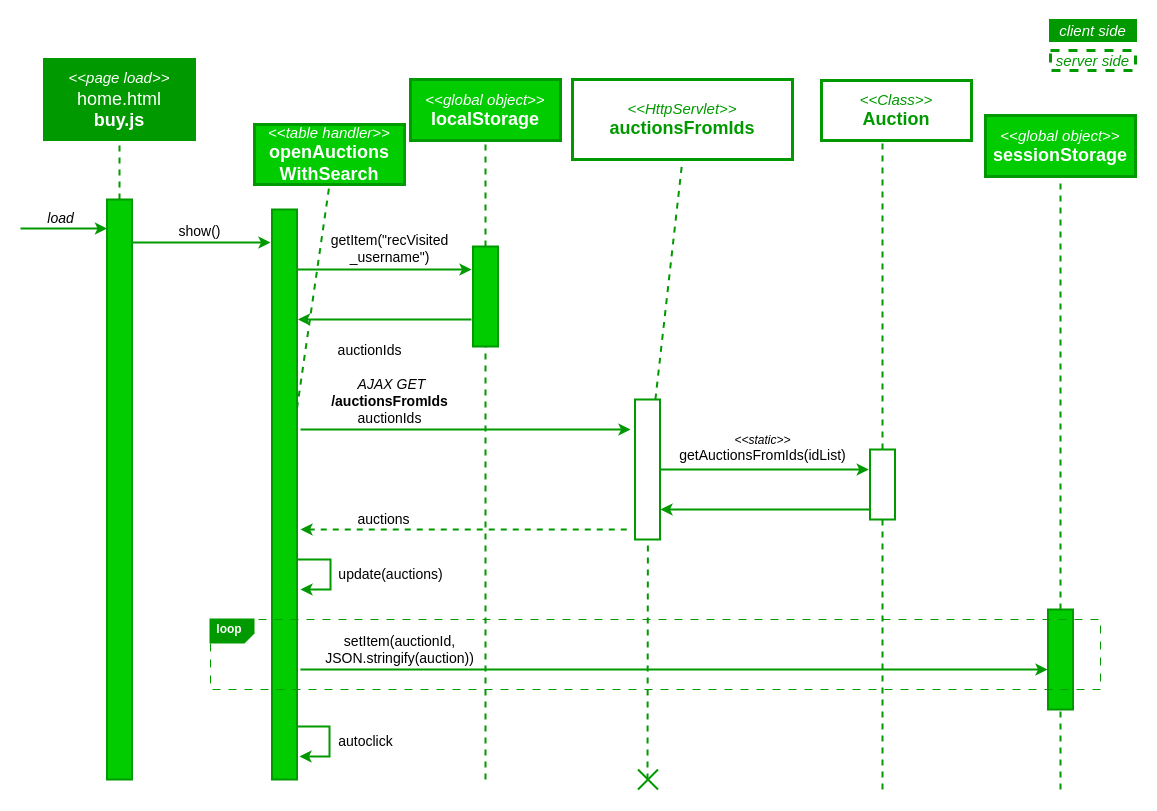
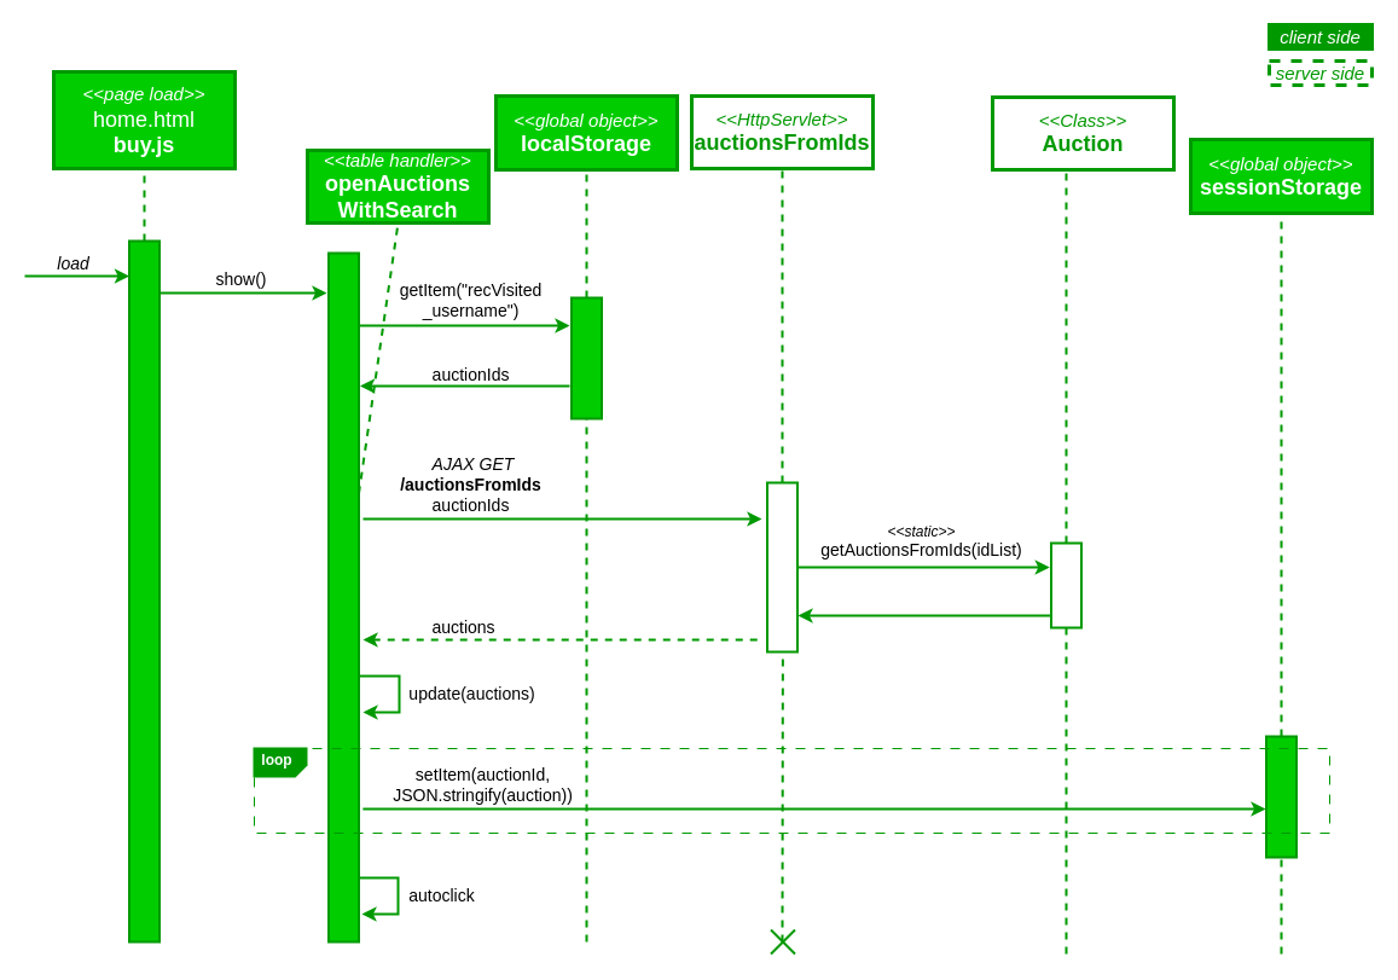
  <mxCell id="0" />
  <mxCell id="1" parent="0" />
  <mxCell id="2" value="" style="rounded=0;whiteSpace=wrap;html=1;fillColor=#00CC00;strokeWidth=2;strokeColor=#009900;" parent="1" vertex="1"><mxGeometry x="1047.5" y="609" width="25" height="100" as="geometry" /></mxCell>
  <mxCell id="3" value="" style="rounded=0;whiteSpace=wrap;html=1;fillColor=#00CC00;strokeWidth=2;strokeColor=#009900;" parent="1" vertex="1"><mxGeometry x="271.5" y="209" width="25" height="570" as="geometry" /></mxCell>
  <mxCell id="4" value="&lt;font color=&quot;#009900&quot; style=&quot;&quot;&gt;&lt;b style=&quot;&quot;&gt;&lt;br&gt;&lt;/b&gt;&lt;/font&gt;" style="rounded=0;whiteSpace=wrap;html=1;strokeWidth=1;fillColor=none;strokeColor=#009900;dashed=1;dashPattern=8 8;" parent="1" vertex="1"><mxGeometry x="210" y="619" width="890" height="70" as="geometry" /></mxCell>
- <mxCell id="5" value="&lt;i style=&quot;border-color: var(--border-color); color: rgb(0, 153, 0);&quot;&gt;&lt;font style=&quot;border-color: var(--border-color); font-size: 15px;&quot;&gt;&amp;lt;&amp;lt;HttpServlet&amp;gt;&amp;gt;&lt;/font&gt;&lt;/i&gt;&lt;font color=&quot;#009900&quot; style=&quot;&quot;&gt;&lt;b style=&quot;&quot;&gt;&lt;br&gt;&lt;font style=&quot;font-size: 18px;&quot;&gt;auctionsFromIds&lt;/font&gt;&lt;br&gt;&lt;/b&gt;&lt;/font&gt;" style="rounded=0;whiteSpace=wrap;html=1;strokeWidth=3;fillColor=default;strokeColor=#009900;" parent="1" vertex="1"><mxGeometry x="572" y="79" width="220" height="80" as="geometry" /></mxCell>
+ <mxCell id="5" value="&lt;i style=&quot;border-color: var(--border-color); color: rgb(0, 153, 0);&quot;&gt;&lt;font style=&quot;border-color: var(--border-color); font-size: 15px;&quot;&gt;&amp;lt;&amp;lt;HttpServlet&amp;gt;&amp;gt;&lt;/font&gt;&lt;/i&gt;&lt;font color=&quot;#009900&quot; style=&quot;&quot;&gt;&lt;b style=&quot;&quot;&gt;&lt;br&gt;&lt;font style=&quot;font-size: 18px;&quot;&gt;auctionsFromIds&lt;/font&gt;&lt;br&gt;&lt;/b&gt;&lt;/font&gt;" style="rounded=0;whiteSpace=wrap;html=1;strokeWidth=3;fillColor=default;strokeColor=#009900;" parent="1" vertex="1"><mxGeometry x="572" y="79" width="150" height="60" as="geometry" /></mxCell>
  <mxCell id="6" value="&lt;font color=&quot;#009900&quot; style=&quot;&quot;&gt;&lt;i style=&quot;&quot;&gt;&lt;font style=&quot;font-size: 15px;&quot;&gt;&amp;lt;&amp;lt;Class&amp;gt;&amp;gt;&lt;/font&gt;&lt;/i&gt;&lt;br&gt;&lt;span style=&quot;font-size: 18px;&quot;&gt;&lt;b&gt;Auction&lt;/b&gt;&lt;/span&gt;&lt;br&gt;&lt;/font&gt;" style="rounded=0;whiteSpace=wrap;html=1;strokeWidth=3;fillColor=default;strokeColor=#009900;" parent="1" vertex="1"><mxGeometry x="821" y="80" width="150" height="60" as="geometry" /></mxCell>
  <mxCell id="7" value="" style="endArrow=none;html=1;rounded=0;entryX=0.5;entryY=1;entryDx=0;entryDy=0;strokeWidth=2;fillColor=#d5e8d4;strokeColor=#009900;dashed=1;" parent="1" source="10" target="5" edge="1"><mxGeometry width="50" height="50" relative="1" as="geometry"><mxPoint x="647" y="529" as="sourcePoint" /><mxPoint x="892" y="299" as="targetPoint" /></mxGeometry></mxCell>
  <mxCell id="8" value="" style="endArrow=none;html=1;rounded=0;entryX=0.5;entryY=1;entryDx=0;entryDy=0;strokeWidth=2;fillColor=#d5e8d4;strokeColor=#009900;dashed=1;" parent="1" source="13" edge="1"><mxGeometry width="50" height="50" relative="1" as="geometry"><mxPoint x="882" y="530" as="sourcePoint" /><mxPoint x="882" y="140" as="targetPoint" /></mxGeometry></mxCell>
  <mxCell id="9" value="" style="endArrow=none;html=1;rounded=0;strokeWidth=2;fillColor=#d5e8d4;strokeColor=#009900;dashed=1;entryX=0.516;entryY=1.009;entryDx=0;entryDy=0;entryPerimeter=0;" parent="1" target="10" edge="1"><mxGeometry width="50" height="50" relative="1" as="geometry"><mxPoint x="647" y="779" as="sourcePoint" /><mxPoint x="647" y="808" as="targetPoint" /></mxGeometry></mxCell>
  <mxCell id="10" value="" style="rounded=0;whiteSpace=wrap;html=1;fillColor=#FFFFFF;strokeWidth=2;strokeColor=#009900;" parent="1" vertex="1"><mxGeometry x="634.5" y="399" width="25" height="140" as="geometry" /></mxCell>
  <mxCell id="11" value="" style="endArrow=none;html=1;rounded=0;strokeWidth=2;strokeColor=#009900;startArrow=classic;startFill=1;exitX=-0.051;exitY=0.286;exitDx=0;exitDy=0;exitPerimeter=0;" parent="1" source="13" edge="1"><mxGeometry width="50" height="50" relative="1" as="geometry"><mxPoint x="880" y="469" as="sourcePoint" /><mxPoint x="660" y="469" as="targetPoint" /></mxGeometry></mxCell>
  <mxCell id="12" value="" style="endArrow=none;html=1;rounded=0;strokeWidth=2;fillColor=#d5e8d4;strokeColor=#009900;dashed=1;entryX=0.5;entryY=1;entryDx=0;entryDy=0;" parent="1" target="13" edge="1"><mxGeometry width="50" height="50" relative="1" as="geometry"><mxPoint x="882" y="789" as="sourcePoint" /><mxPoint x="881" y="539" as="targetPoint" /></mxGeometry></mxCell>
  <mxCell id="13" value="" style="rounded=0;whiteSpace=wrap;html=1;fillColor=#FFFFFF;strokeWidth=2;strokeColor=#009900;" parent="1" vertex="1"><mxGeometry x="869.5" y="449" width="25" height="70" as="geometry" /></mxCell>
  <mxCell id="14" value="" style="endArrow=none;html=1;rounded=0;exitX=0;exitY=0.25;exitDx=0;exitDy=0;strokeWidth=2;strokeColor=#009900;startArrow=classic;startFill=1;" parent="1" edge="1"><mxGeometry width="50" height="50" relative="1" as="geometry"><mxPoint x="106.5" y="228" as="sourcePoint" /><mxPoint x="20" y="228" as="targetPoint" /></mxGeometry></mxCell>
  <mxCell id="15" value="&lt;font style=&quot;font-size: 14px;&quot;&gt;&lt;i&gt;load&lt;/i&gt;&lt;/font&gt;" style="text;html=1;align=center;verticalAlign=middle;resizable=0;points=[];autosize=1;strokeColor=none;fillColor=none;" parent="1" vertex="1"><mxGeometry x="35" y="203" width="50" height="30" as="geometry" /></mxCell>
  <mxCell id="16" value="&lt;font style=&quot;font-size: 14px;&quot;&gt;&lt;i&gt;&amp;nbsp;AJAX GET&lt;/i&gt;&lt;br&gt;&lt;b&gt;/auctionsFromIds&lt;/b&gt;&lt;br&gt;auctionIds&lt;br&gt;&lt;/font&gt;" style="text;html=1;align=center;verticalAlign=middle;resizable=0;points=[];autosize=1;strokeColor=none;fillColor=none;" parent="1" vertex="1"><mxGeometry x="318.5" y="371" width="140" height="60" as="geometry" /></mxCell>
  <mxCell id="17" value="" style="group" parent="1" vertex="1" connectable="0"><mxGeometry x="637.5" y="769" width="20" height="20" as="geometry" /></mxCell>
  <mxCell id="18" value="" style="endArrow=none;html=1;rounded=0;strokeWidth=2;fillColor=#d5e8d4;strokeColor=#009900;" parent="17" edge="1"><mxGeometry width="50" height="50" relative="1" as="geometry"><mxPoint y="20" as="sourcePoint" /><mxPoint x="20" as="targetPoint" /></mxGeometry></mxCell>
  <mxCell id="19" value="" style="endArrow=none;html=1;rounded=0;strokeWidth=2;fillColor=#d5e8d4;strokeColor=#009900;" parent="17" edge="1"><mxGeometry width="50" height="50" relative="1" as="geometry"><mxPoint x="20" y="20" as="sourcePoint" /><mxPoint as="targetPoint" /></mxGeometry></mxCell>
- <mxCell id="20" value="&lt;i style=&quot;border-color: var(--border-color);&quot;&gt;&lt;font style=&quot;border-color: var(--border-color); font-size: 15px;&quot;&gt;&amp;lt;&amp;lt;page load&amp;gt;&amp;gt;&lt;/font&gt;&lt;/i&gt;&lt;span style=&quot;font-size: 18px;&quot;&gt;&lt;br&gt;home.html&lt;br&gt;&lt;b style=&quot;&quot;&gt;buy.js&lt;/b&gt;&lt;br&gt;&lt;/span&gt;" style="rounded=0;whiteSpace=wrap;html=1;strokeWidth=3;fillColor=#009900;strokeColor=#009900;fillStyle=auto;fontColor=#ffffff;" parent="1" vertex="1"><mxGeometry x="44" y="59" width="150" height="80" as="geometry" /></mxCell>
+ <mxCell id="20" value="&lt;i style=&quot;border-color: var(--border-color);&quot;&gt;&lt;font style=&quot;border-color: var(--border-color); font-size: 15px;&quot;&gt;&amp;lt;&amp;lt;page load&amp;gt;&amp;gt;&lt;/font&gt;&lt;/i&gt;&lt;span style=&quot;font-size: 18px;&quot;&gt;&lt;br&gt;home.html&lt;br&gt;&lt;b style=&quot;&quot;&gt;buy.js&lt;/b&gt;&lt;br&gt;&lt;/span&gt;" style="rounded=0;whiteSpace=wrap;html=1;strokeWidth=3;fillColor=#00cc00;strokeColor=#009900;fillStyle=auto;fontColor=#ffffff;" parent="1" vertex="1"><mxGeometry x="44" y="59" width="150" height="80" as="geometry" /></mxCell>
  <mxCell id="21" value="" style="endArrow=none;html=1;rounded=0;entryX=0.5;entryY=1;entryDx=0;entryDy=0;strokeWidth=2;fillColor=#d5e8d4;strokeColor=#009900;dashed=1;" parent="1" source="22" target="20" edge="1"><mxGeometry width="50" height="50" relative="1" as="geometry"><mxPoint x="119" y="529" as="sourcePoint" /><mxPoint x="364" y="299" as="targetPoint" /></mxGeometry></mxCell>
  <mxCell id="22" value="" style="rounded=0;whiteSpace=wrap;html=1;fillColor=#00CC00;strokeWidth=2;strokeColor=#009900;" parent="1" vertex="1"><mxGeometry x="106.5" y="199" width="25" height="580" as="geometry" /></mxCell>
  <mxCell id="23" value="" style="endArrow=none;html=1;rounded=0;strokeWidth=2;strokeColor=#009900;startArrow=classic;startFill=1;" parent="1" edge="1"><mxGeometry width="50" height="50" relative="1" as="geometry"><mxPoint x="630" y="429" as="sourcePoint" /><mxPoint x="300" y="429" as="targetPoint" /></mxGeometry></mxCell>
  <mxCell id="24" value="&lt;i style=&quot;border-color: var(--border-color);&quot;&gt;&lt;font color=&quot;#ffffff&quot; style=&quot;border-color: var(--border-color); font-size: 15px;&quot;&gt;&amp;lt;&amp;lt;table handler&amp;gt;&amp;gt;&lt;/font&gt;&lt;/i&gt;&lt;font style=&quot;&quot; color=&quot;#ffffff&quot;&gt;&lt;br&gt;&lt;span style=&quot;font-size: 18px;&quot;&gt;&lt;b&gt;openAuctions&lt;br&gt;WithSearch&lt;/b&gt;&lt;/span&gt;&lt;br&gt;&lt;/font&gt;" style="rounded=0;whiteSpace=wrap;html=1;strokeWidth=3;fillColor=#00CC00;strokeColor=#009900;" parent="1" vertex="1"><mxGeometry x="254" y="124" width="150" height="60" as="geometry" /></mxCell>
  <mxCell id="25" value="" style="endArrow=none;html=1;rounded=0;entryX=0.5;entryY=1;entryDx=0;entryDy=0;strokeWidth=2;fillColor=#d5e8d4;strokeColor=#009900;dashed=1;" parent="1" source="3" target="24" edge="1"><mxGeometry width="50" height="50" relative="1" as="geometry"><mxPoint x="284" y="529" as="sourcePoint" /><mxPoint x="529" y="299" as="targetPoint" /></mxGeometry></mxCell>
  <mxCell id="26" value="" style="endArrow=none;html=1;rounded=0;strokeWidth=2;strokeColor=#009900;startArrow=classic;startFill=1;" parent="1" edge="1"><mxGeometry width="50" height="50" relative="1" as="geometry"><mxPoint x="270" y="242" as="sourcePoint" /><mxPoint x="132" y="242" as="targetPoint" /></mxGeometry></mxCell>
  <mxCell id="27" value="&lt;span style=&quot;font-size: 14px;&quot;&gt;show()&lt;/span&gt;" style="text;html=1;align=center;verticalAlign=middle;resizable=0;points=[];autosize=1;strokeColor=none;fillColor=none;" parent="1" vertex="1"><mxGeometry x="164" y="216" width="70" height="30" as="geometry" /></mxCell>
  <mxCell id="28" value="" style="endArrow=none;html=1;rounded=0;strokeWidth=2;strokeColor=#009900;startArrow=classic;startFill=1;" parent="1" edge="1"><mxGeometry width="50" height="50" relative="1" as="geometry"><mxPoint x="660" y="509" as="sourcePoint" /><mxPoint x="870" y="509" as="targetPoint" /></mxGeometry></mxCell>
  <mxCell id="29" value="&lt;font color=&quot;#009900&quot; style=&quot;&quot;&gt;&lt;span style=&quot;font-size: 15px;&quot;&gt;&lt;i&gt;server side&lt;/i&gt;&lt;/span&gt;&lt;br&gt;&lt;/font&gt;" style="rounded=0;whiteSpace=wrap;html=1;strokeWidth=3;fillColor=default;strokeColor=#009900;dashed=1;" parent="1" vertex="1"><mxGeometry x="1050" y="50" width="85" height="20" as="geometry" /></mxCell>
  <mxCell id="30" value="&lt;font color=&quot;#ffffff&quot;&gt;&lt;span style=&quot;font-size: 15px;&quot;&gt;&lt;i&gt;client side&lt;/i&gt;&lt;/span&gt;&lt;/font&gt;" style="rounded=0;whiteSpace=wrap;html=1;strokeWidth=3;fillColor=#009900;strokeColor=#009900;" parent="1" vertex="1"><mxGeometry x="1050" y="20" width="85" height="20" as="geometry" /></mxCell>
  <mxCell id="31" value="" style="endArrow=none;html=1;rounded=0;strokeWidth=2;strokeColor=#009900;startArrow=classic;startFill=1;dashed=1;" parent="1" edge="1"><mxGeometry width="50" height="50" relative="1" as="geometry"><mxPoint x="300" y="529" as="sourcePoint" /><mxPoint x="630" y="529" as="targetPoint" /></mxGeometry></mxCell>
  <mxCell id="32" value="&lt;font style=&quot;&quot;&gt;&lt;span style=&quot;font-size: 14px;&quot;&gt;auctions&lt;/span&gt;&lt;br&gt;&lt;/font&gt;" style="text;html=1;align=center;verticalAlign=middle;resizable=0;points=[];autosize=1;strokeColor=none;fillColor=none;" parent="1" vertex="1"><mxGeometry x="343.25" y="504" width="80" height="30" as="geometry" /></mxCell>
  <mxCell id="33" value="" style="endArrow=none;html=1;rounded=0;strokeWidth=2;strokeColor=#009900;startArrow=classic;startFill=1;entryX=0.101;entryY=0.714;entryDx=0;entryDy=0;entryPerimeter=0;" parent="1" edge="1" target="4"><mxGeometry width="50" height="50" relative="1" as="geometry"><mxPoint x="1047" y="669" as="sourcePoint" /><mxPoint x="307.5" y="669" as="targetPoint" /></mxGeometry></mxCell>
  <mxCell id="34" value="" style="endArrow=none;html=1;rounded=0;strokeWidth=2;strokeColor=#009900;startArrow=classic;startFill=1;" parent="1" edge="1"><mxGeometry width="50" height="50" relative="1" as="geometry"><mxPoint x="300" y="589" as="sourcePoint" /><mxPoint x="297.5" y="559" as="targetPoint" /><Array as="points"><mxPoint x="330" y="589" /><mxPoint x="330" y="559" /></Array></mxGeometry></mxCell>
  <mxCell id="35" value="&lt;font style=&quot;&quot;&gt;&lt;span style=&quot;font-size: 14px;&quot;&gt;update(auctions)&lt;/span&gt;&lt;br&gt;&lt;/font&gt;" style="text;html=1;align=center;verticalAlign=middle;resizable=0;points=[];autosize=1;strokeColor=none;fillColor=none;" parent="1" vertex="1"><mxGeometry x="325" y="559" width="130" height="30" as="geometry" /></mxCell>
  <mxCell id="36" value="&lt;i style=&quot;border-color: var(--border-color);&quot;&gt;&lt;font color=&quot;#ffffff&quot; style=&quot;border-color: var(--border-color); font-size: 15px;&quot;&gt;&amp;lt;&amp;lt;global object&amp;gt;&amp;gt;&lt;br&gt;&lt;/font&gt;&lt;/i&gt;&lt;span style=&quot;font-size: 18px;&quot;&gt;&lt;font color=&quot;#ffffff&quot;&gt;&lt;b&gt;sessionStorage&lt;/b&gt;&lt;/font&gt;&lt;br&gt;&lt;/span&gt;" style="rounded=0;whiteSpace=wrap;html=1;strokeWidth=3;fillColor=#00CC00;strokeColor=#009900;" parent="1" vertex="1"><mxGeometry x="985" y="115" width="150" height="61" as="geometry" /></mxCell>
  <mxCell id="37" value="" style="endArrow=none;html=1;rounded=0;entryX=0.5;entryY=1;entryDx=0;entryDy=0;strokeWidth=2;fillColor=#d5e8d4;strokeColor=#009900;dashed=1;exitX=0.5;exitY=0;exitDx=0;exitDy=0;" parent="1" source="2" target="36" edge="1"><mxGeometry width="50" height="50" relative="1" as="geometry"><mxPoint x="1060" y="440" as="sourcePoint" /><mxPoint x="1305" y="301" as="targetPoint" /></mxGeometry></mxCell>
  <mxCell id="38" value="" style="endArrow=none;html=1;rounded=0;strokeWidth=2;fillColor=#d5e8d4;strokeColor=#009900;dashed=1;entryX=0.5;entryY=1;entryDx=0;entryDy=0;" parent="1" target="2" edge="1"><mxGeometry width="50" height="50" relative="1" as="geometry"><mxPoint x="1060" y="789" as="sourcePoint" /><mxPoint x="1060" y="560" as="targetPoint" /></mxGeometry></mxCell>
  <mxCell id="39" value="&lt;font style=&quot;&quot;&gt;&lt;i style=&quot;&quot;&gt;&lt;font style=&quot;font-size: 12px;&quot;&gt;&amp;lt;&amp;lt;static&amp;gt;&amp;gt;&lt;/font&gt;&lt;/i&gt;&lt;br&gt;&lt;span style=&quot;font-size: 14px;&quot;&gt;getAuctionsFromIds(idList)&lt;/span&gt;&lt;br&gt;&lt;/font&gt;" style="text;html=1;align=center;verticalAlign=middle;resizable=0;points=[];autosize=1;strokeColor=none;fillColor=none;" parent="1" vertex="1"><mxGeometry x="666.5" y="428" width="190" height="40" as="geometry" /></mxCell>
  <mxCell id="40" value="&lt;font style=&quot;&quot;&gt;&lt;span style=&quot;font-size: 14px;&quot;&gt;setItem(auctionId,&lt;br&gt;JSON.stringify(auction))&lt;/span&gt;&lt;br&gt;&lt;/font&gt;" style="text;html=1;align=center;verticalAlign=middle;resizable=0;points=[];autosize=1;strokeColor=none;fillColor=none;" parent="1" vertex="1"><mxGeometry x="313.5" y="624" width="170" height="50" as="geometry" /></mxCell>
  <mxCell id="41" value="" style="group" parent="1" vertex="1" connectable="0"><mxGeometry x="209" y="617.25" width="45" height="25.75" as="geometry" /></mxCell>
  <mxCell id="42" value="" style="shape=card;whiteSpace=wrap;html=1;rotation=90;flipH=1;strokeColor=none;fillColor=#009900;size=10;" parent="41" vertex="1"><mxGeometry x="10" y="-9.25" width="25" height="45" as="geometry" /></mxCell>
  <mxCell id="43" value="&lt;font color=&quot;#ffffff&quot;&gt;&lt;b&gt;loop&lt;/b&gt;&lt;/font&gt;" style="text;html=1;strokeColor=none;fillColor=none;align=center;verticalAlign=middle;whiteSpace=wrap;rounded=0;" parent="41" vertex="1"><mxGeometry width="40" height="22.5" as="geometry" /></mxCell>
  <mxCell id="44" value="&lt;i style=&quot;border-color: var(--border-color);&quot;&gt;&lt;font color=&quot;#ffffff&quot; style=&quot;border-color: var(--border-color); font-size: 15px;&quot;&gt;&amp;lt;&amp;lt;global object&amp;gt;&amp;gt;&lt;br&gt;&lt;/font&gt;&lt;/i&gt;&lt;span style=&quot;font-size: 18px;&quot;&gt;&lt;font color=&quot;#ffffff&quot;&gt;&lt;b&gt;localStorage&lt;/b&gt;&lt;/font&gt;&lt;br&gt;&lt;/span&gt;" style="rounded=0;whiteSpace=wrap;html=1;strokeWidth=3;fillColor=#00CC00;strokeColor=#009900;" vertex="1" parent="1"><mxGeometry x="410" y="79" width="150" height="61" as="geometry" /></mxCell>
  <mxCell id="45" value="" style="rounded=0;whiteSpace=wrap;html=1;fillColor=#00CC00;strokeWidth=2;strokeColor=#009900;" vertex="1" parent="1"><mxGeometry x="472.5" y="246" width="25" height="100" as="geometry" /></mxCell>
  <mxCell id="46" value="" style="endArrow=none;html=1;rounded=0;entryX=0.5;entryY=1;entryDx=0;entryDy=0;strokeWidth=2;fillColor=#d5e8d4;strokeColor=#009900;dashed=1;exitX=0.5;exitY=0;exitDx=0;exitDy=0;" edge="1" parent="1" source="45"><mxGeometry width="50" height="50" relative="1" as="geometry"><mxPoint x="485" y="438" as="sourcePoint" /><mxPoint x="485" y="139" as="targetPoint" /></mxGeometry></mxCell>
  <mxCell id="47" value="" style="endArrow=none;html=1;rounded=0;strokeWidth=2;fillColor=#d5e8d4;strokeColor=#009900;dashed=1;entryX=0.5;entryY=1;entryDx=0;entryDy=0;" edge="1" parent="1" target="45"><mxGeometry width="50" height="50" relative="1" as="geometry"><mxPoint x="485" y="779" as="sourcePoint" /><mxPoint x="485" y="558" as="targetPoint" /></mxGeometry></mxCell>
  <mxCell id="48" value="&lt;font style=&quot;&quot;&gt;&lt;span style=&quot;font-size: 14px;&quot;&gt;getItem(&quot;recVisited&lt;br&gt;_username&quot;)&lt;/span&gt;&lt;br&gt;&lt;/font&gt;" style="text;html=1;align=center;verticalAlign=middle;resizable=0;points=[];autosize=1;strokeColor=none;fillColor=none;" vertex="1" parent="1"><mxGeometry x="318.5" y="223" width="140" height="50" as="geometry" /></mxCell>
  <mxCell id="49" value="" style="endArrow=none;html=1;rounded=0;strokeWidth=2;strokeColor=#009900;startArrow=classic;startFill=1;" edge="1" parent="1"><mxGeometry width="50" height="50" relative="1" as="geometry"><mxPoint x="471" y="269" as="sourcePoint" /><mxPoint x="297.5" y="269" as="targetPoint" /></mxGeometry></mxCell>
  <mxCell id="50" value="" style="endArrow=none;html=1;rounded=0;strokeWidth=2;strokeColor=#009900;startArrow=classic;startFill=1;" edge="1" parent="1"><mxGeometry width="50" height="50" relative="1" as="geometry"><mxPoint x="297.5" y="319" as="sourcePoint" /><mxPoint x="471" y="319" as="targetPoint" /></mxGeometry></mxCell>
- <mxCell id="51" value="&lt;font style=&quot;&quot;&gt;&lt;span style=&quot;font-size: 14px;&quot;&gt;auctionIds&lt;/span&gt;&lt;br&gt;&lt;/font&gt;" style="text;html=1;align=center;verticalAlign=middle;resizable=0;points=[];autosize=1;strokeColor=none;fillColor=none;" vertex="1" parent="1"><mxGeometry x="323.5" y="335" width="90" height="30" as="geometry" /></mxCell>
+ <mxCell id="51" value="&lt;font style=&quot;&quot;&gt;&lt;span style=&quot;font-size: 14px;&quot;&gt;auctionIds&lt;/span&gt;&lt;br&gt;&lt;/font&gt;" style="text;html=1;align=center;verticalAlign=middle;resizable=0;points=[];autosize=1;strokeColor=none;fillColor=none;" vertex="1" parent="1"><mxGeometry x="343.5" y="295" width="90" height="30" as="geometry" /></mxCell>
  <mxCell id="52" value="" style="endArrow=none;html=1;rounded=0;strokeWidth=2;strokeColor=#009900;startArrow=classic;startFill=1;" edge="1" parent="1"><mxGeometry width="50" height="50" relative="1" as="geometry"><mxPoint x="299" y="756" as="sourcePoint" /><mxPoint x="296.5" y="726" as="targetPoint" /><Array as="points"><mxPoint x="329" y="756" /><mxPoint x="329" y="726" /></Array></mxGeometry></mxCell>
  <mxCell id="53" value="&lt;font style=&quot;&quot;&gt;&lt;span style=&quot;font-size: 14px;&quot;&gt;autoclick&lt;/span&gt;&lt;br&gt;&lt;/font&gt;" style="text;html=1;align=center;verticalAlign=middle;resizable=0;points=[];autosize=1;strokeColor=none;fillColor=none;" vertex="1" parent="1"><mxGeometry x="325" y="726" width="80" height="30" as="geometry" /></mxCell>
